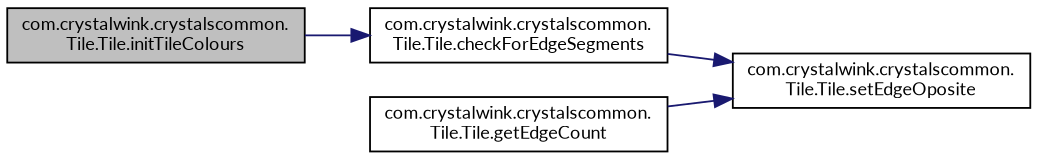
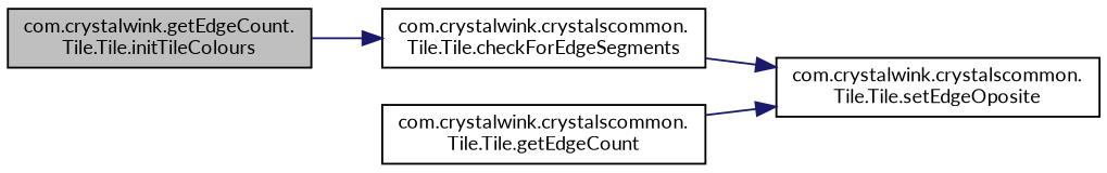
  digraph {
    fontname=Lato
    rankdir=LR
    node [color=black fillcolor=white fontname=Lato fontsize=10 shape=record style=filled]
    edge [color=midnightblue fontname=Lato fontsize=10 labelfontname=Helvetica labelfontsize=10 style=solid]
-   n1 [fillcolor=grey75 fontcolor=black height=0.2 label="com.crystalwink.crystalscommon.\lTile.Tile.initTileColours" width=0.4]
+   n1 [fillcolor=grey75 fontcolor=black height=0.2 label="com.crystalwink.getEdgeCount.\lTile.Tile.initTileColours" width=0.4]
    n2 [height=0.2 label="com.crystalwink.crystalscommon.\lTile.Tile.checkForEdgeSegments" width=0.4]
    n3 [height=0.2 label="com.crystalwink.crystalscommon.\lTile.Tile.setEdgeOposite" width=0.4]
    n4 [height=0.2 label="com.crystalwink.crystalscommon.\lTile.Tile.getEdgeCount" width=0.4]
    n1 -> n2
    n2 -> n3
    n4 -> n3
  }
